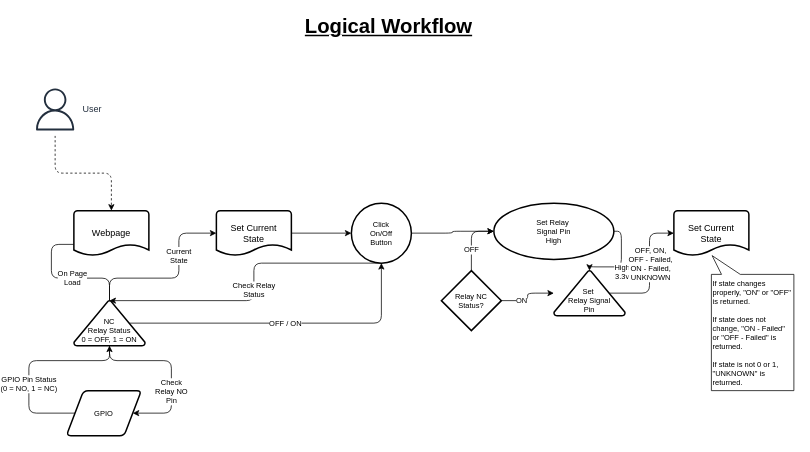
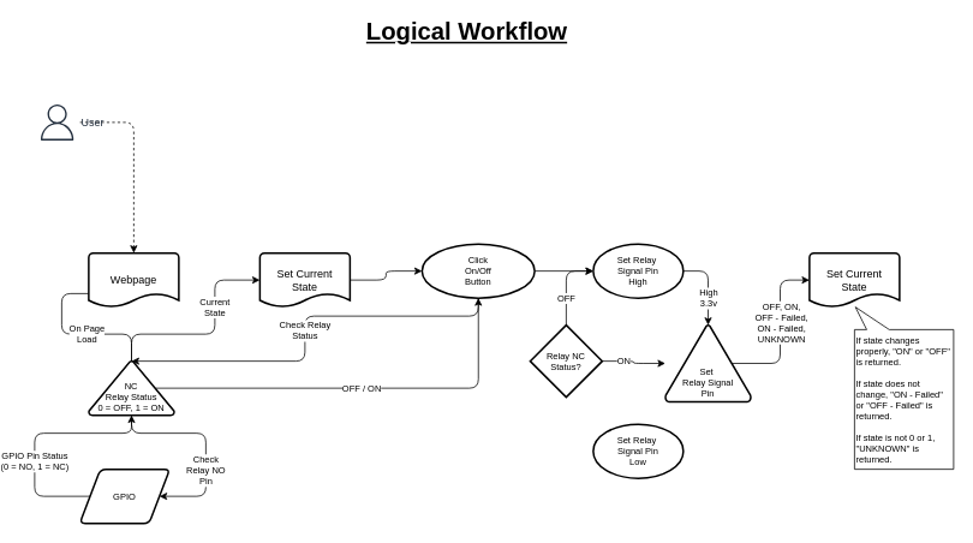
  <mxCell id="0" />
  <mxCell id="1" parent="0" />
  <mxCell id="2" value="On Page&lt;br&gt;Load" style="edgeStyle=orthogonalEdgeStyle;html=1;exitX=0;exitY=0.75;exitDx=0;exitDy=0;exitPerimeter=0;entryX=0.5;entryY=0;entryDx=0;entryDy=0;entryPerimeter=0;fontSize=10;endArrow=none;" edge="1" parent="1" source="3" target="10"><mxGeometry x="0.134" relative="1" as="geometry"><Array as="points"><mxPoint x="50" y="325" /><mxPoint x="50" y="370" /><mxPoint x="128" y="370" /></Array><mxPoint as="offset" /></mxGeometry></mxCell>
  <mxCell id="3" value="Webpage" style="strokeWidth=2;html=1;shape=mxgraph.flowchart.document2;whiteSpace=wrap;size=0.25;" vertex="1" parent="1"><mxGeometry x="80" y="280" width="100" height="60" as="geometry" /></mxCell>
  <mxCell id="4" value="Check Relay&lt;br&gt;Status" style="edgeStyle=orthogonalEdgeStyle;html=1;exitX=0.5;exitY=1;exitDx=0;exitDy=0;entryX=0.5;entryY=0;entryDx=0;entryDy=0;entryPerimeter=0;fontSize=10;startArrow=none;startFill=0;" edge="1" parent="1" source="6" target="10"><mxGeometry relative="1" as="geometry"><Array as="points"><mxPoint x="320" y="350" /><mxPoint x="320" y="400" /></Array></mxGeometry></mxCell>
  <mxCell id="5" style="edgeStyle=orthogonalEdgeStyle;html=1;exitX=1;exitY=0.5;exitDx=0;exitDy=0;exitPerimeter=0;fontSize=10;startArrow=none;startFill=0;" edge="1" parent="1" source="6" target="20"><mxGeometry relative="1" as="geometry" /></mxCell>
- <mxCell id="6" value="Click&lt;br&gt;On/Off&lt;br&gt;Button" style="strokeWidth=2;html=1;shape=mxgraph.flowchart.start_2;whiteSpace=wrap;fontSize=10;" vertex="1" parent="1"><mxGeometry x="450" y="270" width="80" height="80" as="geometry" /></mxCell>
+ <mxCell id="6" value="Click&lt;br&gt;On/Off&lt;br&gt;Button" style="strokeWidth=2;html=1;shape=mxgraph.flowchart.start_2;whiteSpace=wrap;fontSize=10;" vertex="1" parent="1"><mxGeometry x="450" y="270" width="125" height="60" as="geometry" /></mxCell>
  <mxCell id="7" value="Current&lt;br&gt;State" style="edgeStyle=orthogonalEdgeStyle;html=1;exitX=0.5;exitY=0;exitDx=0;exitDy=0;exitPerimeter=0;entryX=0;entryY=0.5;entryDx=0;entryDy=0;entryPerimeter=0;fontSize=10;" edge="1" parent="1" source="10" target="14"><mxGeometry x="0.312" relative="1" as="geometry"><Array as="points"><mxPoint x="128" y="370" /><mxPoint x="220" y="370" /><mxPoint x="220" y="310" /></Array><mxPoint as="offset" /></mxGeometry></mxCell>
  <mxCell id="8" value="Check&lt;br&gt;Relay NO&lt;br&gt;Pin" style="edgeStyle=orthogonalEdgeStyle;html=1;exitX=0.5;exitY=1;exitDx=0;exitDy=0;exitPerimeter=0;entryX=1;entryY=0.5;entryDx=0;entryDy=0;fontSize=10;" edge="1" parent="1" source="10" target="12"><mxGeometry x="0.272" relative="1" as="geometry"><Array as="points"><mxPoint x="128" y="480" /><mxPoint x="210" y="480" /><mxPoint x="210" y="550" /></Array><mxPoint y="1" as="offset" /></mxGeometry></mxCell>
  <mxCell id="9" value="OFF / ON" style="edgeStyle=orthogonalEdgeStyle;html=1;exitX=0.78;exitY=0.5;exitDx=0;exitDy=0;exitPerimeter=0;fontSize=10;startArrow=none;startFill=0;entryX=0.5;entryY=1;entryDx=0;entryDy=0;entryPerimeter=0;" edge="1" parent="1" source="10" target="6"><mxGeometry relative="1" as="geometry"><mxPoint x="630" y="430" as="targetPoint" /></mxGeometry></mxCell>
  <mxCell id="10" value="&lt;font style=&quot;font-size: 10px&quot;&gt;NC&lt;br style=&quot;font-size: 10px&quot;&gt;&lt;/font&gt;Relay Status&lt;br&gt;0 = OFF, 1 = ON" style="strokeWidth=2;html=1;shape=mxgraph.flowchart.extract_or_measurement;whiteSpace=wrap;fontSize=10;labelPosition=center;verticalLabelPosition=middle;align=center;verticalAlign=bottom;" vertex="1" parent="1"><mxGeometry x="80" y="400" width="95" height="60" as="geometry" /></mxCell>
  <mxCell id="11" value="GPIO Pin Status&lt;br&gt;(0 = NO, 1 = NC)" style="edgeStyle=orthogonalEdgeStyle;html=1;exitX=0;exitY=0.5;exitDx=0;exitDy=0;fontSize=10;entryX=0.5;entryY=1;entryDx=0;entryDy=0;entryPerimeter=0;" edge="1" parent="1" source="12" target="10"><mxGeometry x="-0.216" relative="1" as="geometry"><mxPoint x="150" y="430" as="targetPoint" /><Array as="points"><mxPoint x="20" y="550" /><mxPoint x="20" y="480" /><mxPoint x="128" y="480" /></Array><mxPoint y="1" as="offset" /></mxGeometry></mxCell>
  <mxCell id="12" value="GPIO" style="shape=parallelogram;html=1;strokeWidth=2;perimeter=parallelogramPerimeter;whiteSpace=wrap;rounded=1;arcSize=12;size=0.23;fontSize=10;" vertex="1" parent="1"><mxGeometry x="70" y="520" width="100" height="60" as="geometry" /></mxCell>
  <mxCell id="13" value="" style="edgeStyle=orthogonalEdgeStyle;html=1;fontSize=10;" edge="1" parent="1" source="14" target="6"><mxGeometry relative="1" as="geometry" /></mxCell>
  <mxCell id="14" value="Set Current&lt;br&gt;State" style="strokeWidth=2;html=1;shape=mxgraph.flowchart.document2;whiteSpace=wrap;size=0.25;" vertex="1" parent="1"><mxGeometry x="270" y="280" width="100" height="60" as="geometry" /></mxCell>
  <mxCell id="15" value="OFF" style="edgeStyle=orthogonalEdgeStyle;html=1;fontSize=10;startArrow=none;startFill=0;entryX=0;entryY=0.5;entryDx=0;entryDy=0;entryPerimeter=0;" edge="1" parent="1" source="17" target="20"><mxGeometry x="-0.333" relative="1" as="geometry"><mxPoint as="offset" /></mxGeometry></mxCell>
  <mxCell id="16" value="ON" style="edgeStyle=orthogonalEdgeStyle;html=1;fontSize=10;startArrow=none;startFill=0;" edge="1" parent="1" source="17" target="24"><mxGeometry x="-0.333" relative="1" as="geometry"><mxPoint x="630" y="510" as="targetPoint" /><mxPoint as="offset" /></mxGeometry></mxCell>
  <mxCell id="17" value="Relay NC&lt;br&gt;Status?" style="strokeWidth=2;html=1;shape=mxgraph.flowchart.decision;whiteSpace=wrap;fontSize=10;" vertex="1" parent="1"><mxGeometry x="570" y="360" width="80" height="80" as="geometry" /></mxCell>
  <mxCell id="18" style="edgeStyle=orthogonalEdgeStyle;html=1;exitX=1;exitY=0.5;exitDx=0;exitDy=0;exitPerimeter=0;entryX=0.5;entryY=0;entryDx=0;entryDy=0;entryPerimeter=0;fontSize=10;startArrow=none;startFill=0;" edge="1" parent="1" source="20" target="24"><mxGeometry relative="1" as="geometry" /></mxCell>
  <mxCell id="19" value="High&lt;br&gt;3.3v" style="edgeLabel;html=1;align=center;verticalAlign=middle;resizable=0;points=[];fontSize=10;" vertex="1" connectable="0" parent="18"><mxGeometry x="-0.326" relative="1" as="geometry"><mxPoint y="28" as="offset" /></mxGeometry></mxCell>
- <mxCell id="20" value="Set Relay&amp;nbsp;&lt;br&gt;Signal Pin&lt;br&gt;High" style="strokeWidth=2;html=1;shape=mxgraph.flowchart.start_1;whiteSpace=wrap;fontSize=10;" vertex="1" parent="1"><mxGeometry x="640" y="270" width="160" height="75" as="geometry" /></mxCell>
+ <mxCell id="20" value="Set Relay&amp;nbsp;&lt;br&gt;Signal Pin&lt;br&gt;High" style="strokeWidth=2;html=1;shape=mxgraph.flowchart.start_1;whiteSpace=wrap;fontSize=10;" vertex="1" parent="1"><mxGeometry x="640" y="270" width="100" height="60" as="geometry" /></mxCell>
+ <mxCell id="21" value="Set Relay&amp;nbsp;&lt;br&gt;Signal Pin&lt;br&gt;Low" style="strokeWidth=2;html=1;shape=mxgraph.flowchart.start_1;whiteSpace=wrap;fontSize=10;" vertex="1" parent="1"><mxGeometry x="640" y="470" width="100" height="60" as="geometry" /></mxCell>
  <mxCell id="22" style="edgeStyle=orthogonalEdgeStyle;html=1;exitX=0.78;exitY=0.5;exitDx=0;exitDy=0;exitPerimeter=0;entryX=0;entryY=0.5;entryDx=0;entryDy=0;entryPerimeter=0;fontSize=10;startArrow=none;startFill=0;" edge="1" parent="1" source="24" target="25"><mxGeometry relative="1" as="geometry" /></mxCell>
  <mxCell id="23" value="OFF, ON,&lt;br&gt;OFF - Failed,&lt;br&gt;ON - Failed,&lt;br&gt;UNKNOWN" style="edgeLabel;html=1;align=center;verticalAlign=middle;resizable=0;points=[];fontSize=10;" vertex="1" connectable="0" parent="22"><mxGeometry x="-0.067" relative="1" as="geometry"><mxPoint x="1" y="-16" as="offset" /></mxGeometry></mxCell>
- <mxCell id="24" value="Set&amp;nbsp;&lt;br&gt;Relay Signal&lt;br&gt;Pin" style="strokeWidth=2;html=1;shape=mxgraph.flowchart.extract_or_measurement;whiteSpace=wrap;fontSize=10;labelPosition=center;verticalLabelPosition=middle;align=center;verticalAlign=bottom;" vertex="1" parent="1"><mxGeometry x="720" y="360" width="95" height="60" as="geometry" /></mxCell>
+ <mxCell id="24" value="Set&amp;nbsp;&lt;br&gt;Relay Signal&lt;br&gt;Pin" style="strokeWidth=2;html=1;shape=mxgraph.flowchart.extract_or_measurement;whiteSpace=wrap;fontSize=10;labelPosition=center;verticalLabelPosition=middle;align=center;verticalAlign=bottom;" vertex="1" parent="1"><mxGeometry x="720" y="360" width="95" height="85" as="geometry" /></mxCell>
  <mxCell id="25" value="Set Current&lt;br&gt;State" style="strokeWidth=2;html=1;shape=mxgraph.flowchart.document2;whiteSpace=wrap;size=0.25;" vertex="1" parent="1"><mxGeometry x="880" y="280" width="100" height="60" as="geometry" /></mxCell>
  <mxCell id="26" value="If state changes properly, &quot;ON&quot; or &quot;OFF&quot; is returned.&lt;br&gt;&lt;br&gt;If state does not change, &quot;ON - Failed&quot; or &quot;OFF - Failed&quot; is returned.&lt;br&gt;&lt;br&gt;If state is not 0 or 1, &quot;UNKNOWN&quot; is returned." style="whiteSpace=wrap;html=1;shape=mxgraph.basic.rectCallout;dx=26;dy=25;boundedLbl=1;fontSize=10;flipH=0;flipV=1;align=left;" vertex="1" parent="1"><mxGeometry x="930" y="340" width="110" height="180" as="geometry" /></mxCell>
  <mxCell id="27" value="" style="edgeStyle=orthogonalEdgeStyle;html=1;fontSize=10;startArrow=none;startFill=0;dashed=1;" edge="1" parent="1" source="28" target="3"><mxGeometry relative="1" as="geometry" /></mxCell>
- <mxCell id="28" value="User" style="sketch=0;outlineConnect=0;fontColor=#232F3E;gradientColor=none;strokeColor=#232F3E;fillColor=#ffffff;dashed=0;verticalLabelPosition=middle;verticalAlign=middle;align=left;html=1;fontSize=12;fontStyle=0;aspect=fixed;shape=mxgraph.aws4.resourceIcon;resIcon=mxgraph.aws4.user;labelPosition=right;" vertex="1" parent="1"><mxGeometry x="20" y="110" width="70" height="70" as="geometry" /></mxCell>
+ <mxCell id="28" value="User" style="sketch=0;outlineConnect=0;fontColor=#232F3E;gradientColor=none;strokeColor=#232F3E;fillColor=#ffffff;dashed=0;verticalLabelPosition=middle;verticalAlign=middle;align=left;html=1;fontSize=12;fontStyle=0;aspect=fixed;shape=mxgraph.aws4.resourceIcon;resIcon=mxgraph.aws4.user;labelPosition=right;" vertex="1" parent="1"><mxGeometry x="20" y="110" width="50" height="50" as="geometry" /></mxCell>
  <mxCell id="29" value="Logical Workflow" style="text;html=1;strokeColor=none;fillColor=none;align=center;verticalAlign=middle;whiteSpace=wrap;rounded=0;fontSize=27;fontStyle=5" vertex="1" parent="1"><mxGeometry x="365" y="20" width="270" height="30" as="geometry" /></mxCell>
